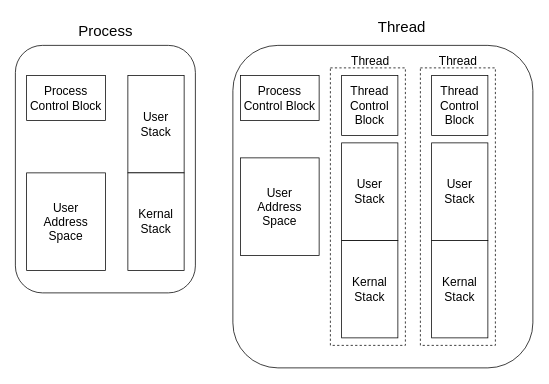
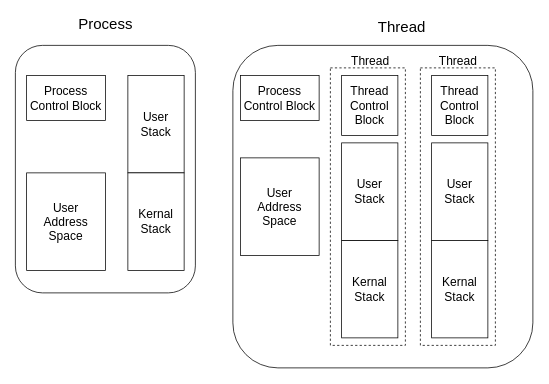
  <mxCell id="0" />
  <mxCell id="1" parent="0" />
  <mxCell id="2" value="" style="rounded=1;whiteSpace=wrap;html=1;" vertex="1" parent="1"><mxGeometry x="310" y="60" width="400" height="430" as="geometry" /></mxCell>
  <mxCell id="3" value="" style="rounded=0;whiteSpace=wrap;html=1;fontSize=20;dashed=1;" vertex="1" parent="1"><mxGeometry x="440" y="90" width="100" height="370" as="geometry" /></mxCell>
  <mxCell id="4" value="" style="rounded=1;whiteSpace=wrap;html=1;" vertex="1" parent="1"><mxGeometry x="20" y="60" width="240" height="330" as="geometry" /></mxCell>
- <mxCell id="5" value="&lt;font style=&quot;font-size: 20px;&quot;&gt;Process&lt;br style=&quot;font-size: 20px;&quot;&gt;&lt;/font&gt;" style="text;html=1;align=center;verticalAlign=middle;resizable=0;points=[];autosize=1;fontSize=20;fontColor=#000000;" vertex="1" parent="1"><mxGeometry x="95" y="25" width="90" height="30" as="geometry" /></mxCell>
+ <mxCell id="5" value="&lt;font style=&quot;font-size: 20px;&quot;&gt;Process&lt;br style=&quot;font-size: 20px;&quot;&gt;&lt;/font&gt;" style="text;html=1;align=center;verticalAlign=middle;resizable=0;points=[];autosize=1;fontSize=20;fontColor=#000000;" vertex="1" parent="1"><mxGeometry x="95" y="15" width="90" height="30" as="geometry" /></mxCell>
  <mxCell id="6" value="Process Control Block" style="rounded=0;whiteSpace=wrap;html=1;fontSize=16;" vertex="1" parent="1"><mxGeometry x="35" y="100" width="105" height="60" as="geometry" /></mxCell>
  <mxCell id="7" value="User&lt;br&gt;Address&lt;br&gt;Space" style="rounded=0;whiteSpace=wrap;html=1;fontSize=16;" vertex="1" parent="1"><mxGeometry x="35" y="230" width="105" height="130" as="geometry" /></mxCell>
  <mxCell id="8" value="User&lt;br&gt;Stack" style="rounded=0;whiteSpace=wrap;html=1;fontSize=16;" vertex="1" parent="1"><mxGeometry x="170" y="100" width="75" height="130" as="geometry" /></mxCell>
  <mxCell id="9" value="Kernal&lt;br&gt;Stack" style="rounded=0;whiteSpace=wrap;html=1;fontSize=16;" vertex="1" parent="1"><mxGeometry x="170" y="230" width="75" height="130" as="geometry" /></mxCell>
  <mxCell id="10" value="Thread" style="text;html=1;align=center;verticalAlign=middle;resizable=0;points=[];autosize=1;fontSize=20;fontColor=#000000;" vertex="1" parent="1"><mxGeometry x="495" y="20" width="80" height="30" as="geometry" /></mxCell>
  <mxCell id="11" value="Process Control Block" style="rounded=0;whiteSpace=wrap;html=1;fontSize=16;" vertex="1" parent="1"><mxGeometry x="320" y="100" width="105" height="60" as="geometry" /></mxCell>
  <mxCell id="12" value="User&lt;br&gt;Address&lt;br&gt;Space" style="rounded=0;whiteSpace=wrap;html=1;fontSize=16;" vertex="1" parent="1"><mxGeometry x="320" y="210" width="105" height="130" as="geometry" /></mxCell>
  <mxCell id="13" value="Kernal&lt;br&gt;Stack" style="rounded=0;whiteSpace=wrap;html=1;fontSize=16;" vertex="1" parent="1"><mxGeometry x="455" y="320" width="75" height="130" as="geometry" /></mxCell>
  <mxCell id="14" value="User&lt;br&gt;Stack" style="rounded=0;whiteSpace=wrap;html=1;fontSize=16;" vertex="1" parent="1"><mxGeometry x="455" y="190" width="75" height="130" as="geometry" /></mxCell>
  <mxCell id="15" value="Thread Control Block" style="rounded=0;whiteSpace=wrap;html=1;fontSize=16;" vertex="1" parent="1"><mxGeometry x="455" y="100" width="75" height="80" as="geometry" /></mxCell>
  <mxCell id="16" value="Kernal&lt;br&gt;Stack" style="rounded=0;whiteSpace=wrap;html=1;fontSize=16;" vertex="1" parent="1"><mxGeometry x="575" y="320" width="75" height="130" as="geometry" /></mxCell>
  <mxCell id="17" value="" style="rounded=0;whiteSpace=wrap;html=1;fontSize=20;dashed=1;" vertex="1" parent="1"><mxGeometry x="560" y="90" width="100" height="370" as="geometry" /></mxCell>
  <mxCell id="18" value="User&lt;br&gt;Stack" style="rounded=0;whiteSpace=wrap;html=1;fontSize=16;" vertex="1" parent="1"><mxGeometry x="575" y="190" width="75" height="130" as="geometry" /></mxCell>
  <mxCell id="19" value="Thread Control Block" style="rounded=0;whiteSpace=wrap;html=1;fontSize=16;" vertex="1" parent="1"><mxGeometry x="575" y="100" width="75" height="80" as="geometry" /></mxCell>
  <mxCell id="20" value="Kernal&lt;br&gt;Stack" style="rounded=0;whiteSpace=wrap;html=1;fontSize=16;" vertex="1" parent="1"><mxGeometry x="575" y="320" width="75" height="130" as="geometry" /></mxCell>
  <mxCell id="21" value="Thread" style="text;html=1;align=center;verticalAlign=middle;resizable=0;points=[];autosize=1;fontSize=16;fontColor=#000000;" vertex="1" parent="1"><mxGeometry x="457.5" y="70" width="70" height="20" as="geometry" /></mxCell>
  <mxCell id="22" value="Thread" style="text;html=1;align=center;verticalAlign=middle;resizable=0;points=[];autosize=1;fontSize=16;fontColor=#000000;" vertex="1" parent="1"><mxGeometry x="575" y="70" width="70" height="20" as="geometry" /></mxCell>
